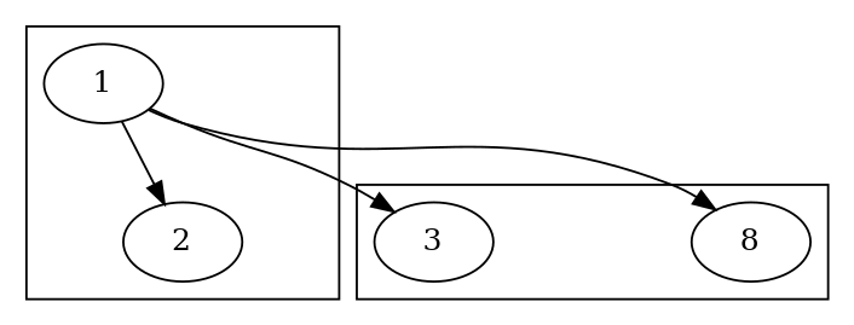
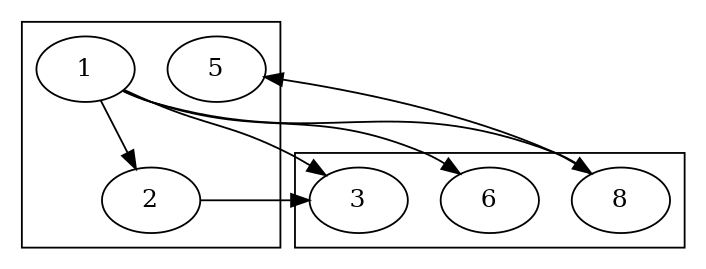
  digraph {
    3 [height=0.5 width=0.75]
    n2 [height=0.5 label=8 width=0.75]
+   6 [height=0.5 width=0.75]
    1 [height=0.5 width=0.75]
    2 [height=0.5 width=0.75]
+   5 [height=0.5 width=0.75]
    subgraph cluster_1 {
      rank=same
      3
      n2
+     6
    }
    subgraph cluster_2 {
      rank=same
      1
      2
+     5
    }
+   n2 -> 5
    1 -> 3
    1 -> n2
+   1 -> 6
    1 -> 2
+   2 -> 3
  }
